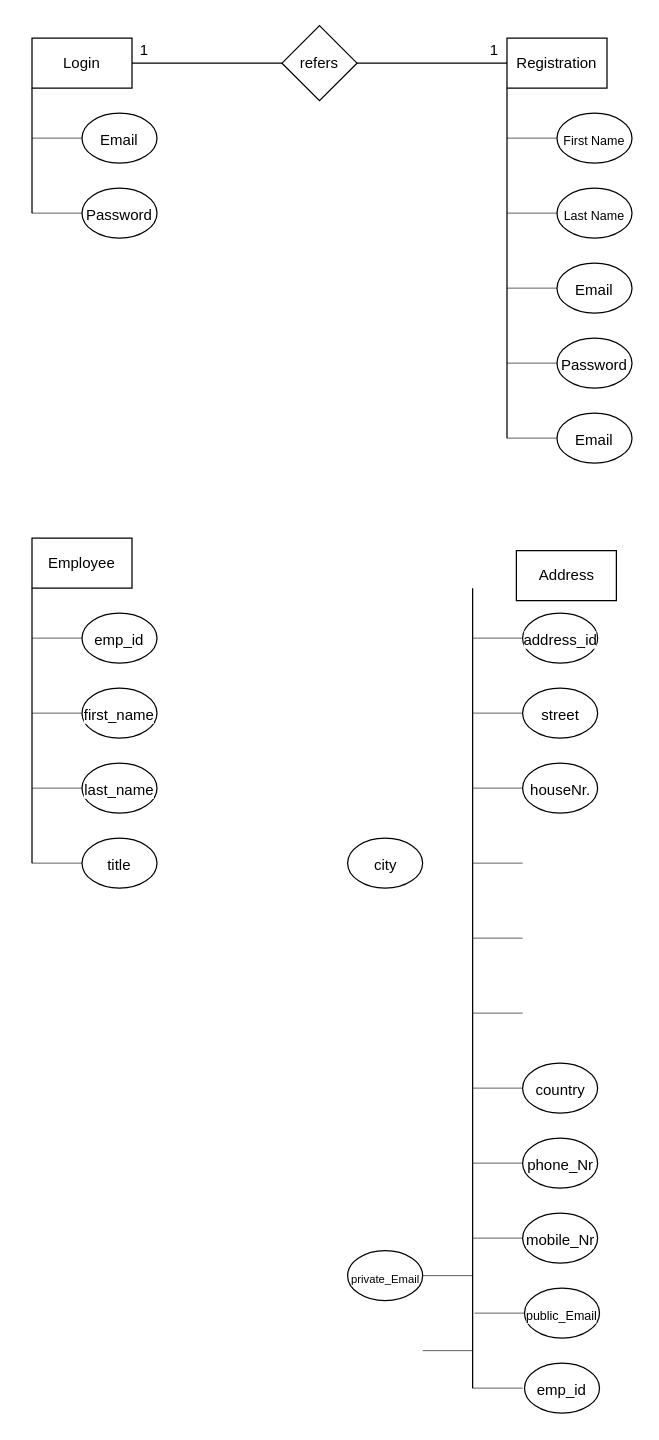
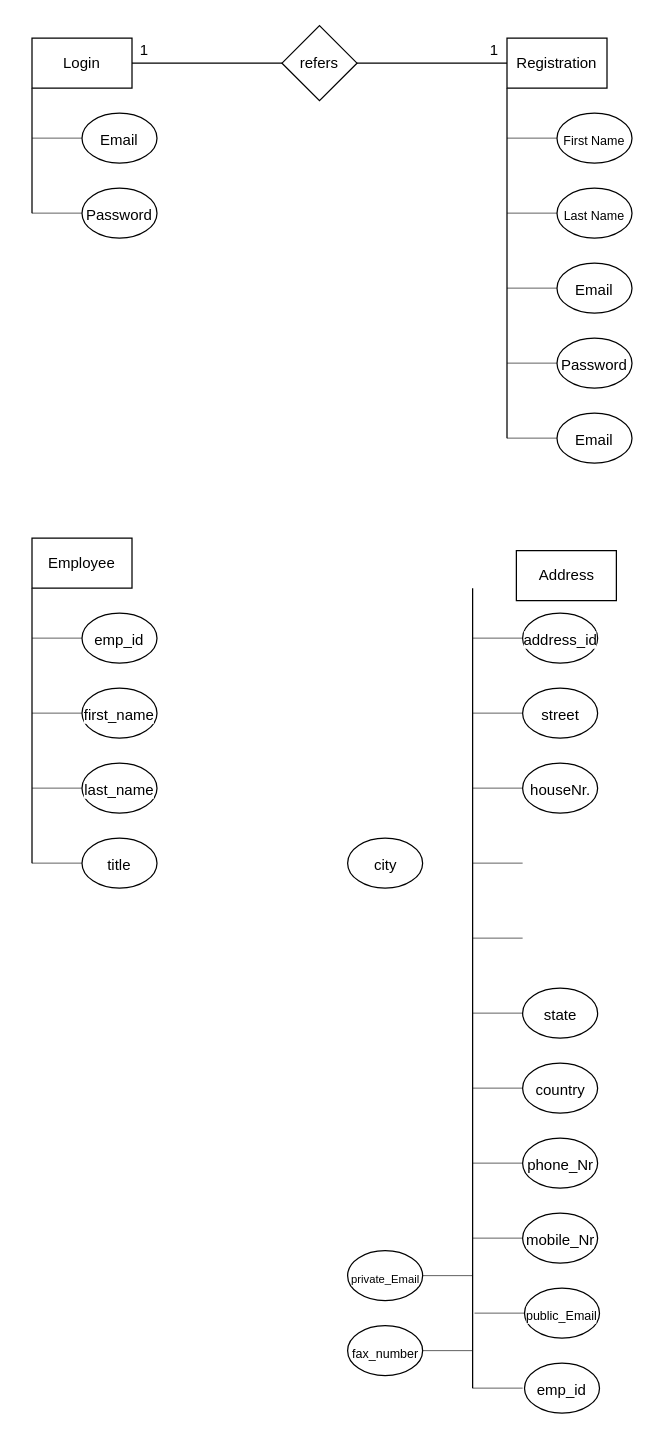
  <mxCell id="0" />
  <mxCell id="1" parent="0" />
  <mxCell id="2" value="Login" style="rounded=0;whiteSpace=wrap;html=1;" parent="1" vertex="1"><mxGeometry x="25" y="30" width="80" height="40" as="geometry" /></mxCell>
  <mxCell id="3" value="Registration" style="rounded=0;whiteSpace=wrap;html=1;" parent="1" vertex="1"><mxGeometry x="405" y="30" width="80" height="40" as="geometry" /></mxCell>
  <mxCell id="4" value="" style="line;strokeWidth=1;html=1;" parent="1" vertex="1"><mxGeometry x="105" y="45" width="120" height="10" as="geometry" /></mxCell>
  <mxCell id="5" value="refers" style="rhombus;whiteSpace=wrap;html=1;" parent="1" vertex="1"><mxGeometry x="225" y="20" width="60" height="60" as="geometry" /></mxCell>
  <mxCell id="6" value="" style="line;strokeWidth=1;html=1;" parent="1" vertex="1"><mxGeometry x="285" y="45" width="120" height="10" as="geometry" /></mxCell>
  <mxCell id="7" value="" style="line;strokeWidth=1;direction=south;html=1;spacingLeft=0;spacingBottom=0;spacingRight=0;perimeterSpacing=0;" parent="1" vertex="1"><mxGeometry x="20" y="70" width="10" height="100" as="geometry" /></mxCell>
  <mxCell id="8" value="" style="line;strokeWidth=1;direction=south;html=1;spacingLeft=0;spacingBottom=0;spacingRight=0;perimeterSpacing=0;" parent="1" vertex="1"><mxGeometry x="399" y="70" width="12" height="280" as="geometry" /></mxCell>
  <mxCell id="9" value="" style="line;strokeWidth=0.5;html=1;labelBackgroundColor=default;strokeColor=default;align=center;verticalAlign=top;spacingLeft=0;spacingRight=0;spacingTop=8;spacingBottom=0;fontFamily=Helvetica;fontSize=12;fontColor=default;fillColor=default;" parent="1" vertex="1"><mxGeometry x="25" y="100" width="40" height="20" as="geometry" /></mxCell>
  <mxCell id="10" value="" style="line;strokeWidth=0.5;html=1;labelBackgroundColor=default;strokeColor=default;align=center;verticalAlign=top;spacingLeft=0;spacingRight=0;spacingTop=8;spacingBottom=0;fontFamily=Helvetica;fontSize=12;fontColor=default;fillColor=default;" parent="1" vertex="1"><mxGeometry x="25" y="160" width="40" height="20" as="geometry" /></mxCell>
  <mxCell id="11" value="" style="line;strokeWidth=0.5;html=1;labelBackgroundColor=default;strokeColor=default;align=center;verticalAlign=top;spacingLeft=0;spacingRight=0;spacingTop=8;spacingBottom=0;fontFamily=Helvetica;fontSize=12;fontColor=default;fillColor=default;" parent="1" vertex="1"><mxGeometry x="405" y="100" width="40" height="20" as="geometry" /></mxCell>
  <mxCell id="12" value="" style="line;strokeWidth=0.5;html=1;labelBackgroundColor=default;strokeColor=default;align=center;verticalAlign=top;spacingLeft=0;spacingRight=0;spacingTop=8;spacingBottom=0;fontFamily=Helvetica;fontSize=12;fontColor=default;fillColor=default;" parent="1" vertex="1"><mxGeometry x="405" y="160" width="40" height="20" as="geometry" /></mxCell>
  <mxCell id="13" value="" style="line;strokeWidth=0.5;html=1;labelBackgroundColor=default;strokeColor=default;align=center;verticalAlign=top;spacingLeft=0;spacingRight=0;spacingTop=8;spacingBottom=0;fontFamily=Helvetica;fontSize=12;fontColor=default;fillColor=default;" parent="1" vertex="1"><mxGeometry x="405" y="280" width="40" height="20" as="geometry" /></mxCell>
  <mxCell id="14" value="" style="line;strokeWidth=0.5;html=1;labelBackgroundColor=default;strokeColor=default;align=center;verticalAlign=top;spacingLeft=0;spacingRight=0;spacingTop=8;spacingBottom=0;fontFamily=Helvetica;fontSize=12;fontColor=default;fillColor=default;" parent="1" vertex="1"><mxGeometry x="405" y="220" width="40" height="20" as="geometry" /></mxCell>
  <mxCell id="15" value="" style="line;strokeWidth=0.5;html=1;labelBackgroundColor=default;strokeColor=default;align=center;verticalAlign=top;spacingLeft=0;spacingRight=0;spacingTop=8;spacingBottom=0;fontFamily=Helvetica;fontSize=12;fontColor=default;fillColor=default;" parent="1" vertex="1"><mxGeometry x="405" y="340" width="40" height="20" as="geometry" /></mxCell>
  <mxCell id="16" value="Email" style="ellipse;whiteSpace=wrap;html=1;labelBackgroundColor=default;strokeColor=default;strokeWidth=1;align=center;verticalAlign=top;spacingLeft=0;spacingRight=0;spacingTop=8;spacingBottom=0;fontFamily=Helvetica;fontSize=12;fontColor=default;fillColor=default;" parent="1" vertex="1"><mxGeometry x="65" y="90" width="60" height="40" as="geometry" /></mxCell>
  <mxCell id="17" value="Password" style="ellipse;whiteSpace=wrap;html=1;labelBackgroundColor=default;strokeColor=default;strokeWidth=1;align=center;verticalAlign=top;spacingLeft=0;spacingRight=0;spacingTop=8;spacingBottom=0;fontFamily=Helvetica;fontSize=12;fontColor=default;fillColor=default;" parent="1" vertex="1"><mxGeometry x="65" y="150" width="60" height="40" as="geometry" /></mxCell>
  <mxCell id="18" value="&lt;font style=&quot;font-size: 10px;&quot;&gt;First Name&lt;/font&gt;" style="ellipse;whiteSpace=wrap;html=1;labelBackgroundColor=default;strokeColor=default;strokeWidth=1;align=center;verticalAlign=top;spacingLeft=0;spacingRight=0;spacingTop=8;spacingBottom=0;fontFamily=Helvetica;fontSize=12;fontColor=default;fillColor=default;" parent="1" vertex="1"><mxGeometry x="445" y="90" width="60" height="40" as="geometry" /></mxCell>
  <mxCell id="19" value="&lt;font style=&quot;font-size: 10px;&quot;&gt;Last Name&lt;/font&gt;" style="ellipse;whiteSpace=wrap;html=1;labelBackgroundColor=default;strokeColor=default;strokeWidth=1;align=center;verticalAlign=top;spacingLeft=0;spacingRight=0;spacingTop=8;spacingBottom=0;fontFamily=Helvetica;fontSize=12;fontColor=default;fillColor=default;" parent="1" vertex="1"><mxGeometry x="445" y="150" width="60" height="40" as="geometry" /></mxCell>
  <mxCell id="20" value="Email" style="ellipse;whiteSpace=wrap;html=1;labelBackgroundColor=default;strokeColor=default;strokeWidth=1;align=center;verticalAlign=top;spacingLeft=0;spacingRight=0;spacingTop=8;spacingBottom=0;fontFamily=Helvetica;fontSize=12;fontColor=default;fillColor=default;" parent="1" vertex="1"><mxGeometry x="445" y="330" width="60" height="40" as="geometry" /></mxCell>
  <mxCell id="21" value="Password" style="ellipse;whiteSpace=wrap;html=1;labelBackgroundColor=default;strokeColor=default;strokeWidth=1;align=center;verticalAlign=top;spacingLeft=0;spacingRight=0;spacingTop=8;spacingBottom=0;fontFamily=Helvetica;fontSize=12;fontColor=default;fillColor=default;" parent="1" vertex="1"><mxGeometry x="445" y="270" width="60" height="40" as="geometry" /></mxCell>
  <mxCell id="22" value="Email" style="ellipse;whiteSpace=wrap;html=1;labelBackgroundColor=default;strokeColor=default;strokeWidth=1;align=center;verticalAlign=top;spacingLeft=0;spacingRight=0;spacingTop=8;spacingBottom=0;fontFamily=Helvetica;fontSize=12;fontColor=default;fillColor=default;" parent="1" vertex="1"><mxGeometry x="445" y="210" width="60" height="40" as="geometry" /></mxCell>
  <mxCell id="23" value="1" style="text;html=1;strokeColor=none;fillColor=none;align=center;verticalAlign=middle;whiteSpace=wrap;rounded=0;fontSize=12;fontFamily=Helvetica;fontColor=default;" parent="1" vertex="1"><mxGeometry x="105" y="35" width="20" height="10" as="geometry" /></mxCell>
  <mxCell id="24" value="1" style="text;html=1;strokeColor=none;fillColor=none;align=center;verticalAlign=middle;whiteSpace=wrap;rounded=0;fontSize=12;fontFamily=Helvetica;fontColor=default;" parent="1" vertex="1"><mxGeometry x="385" y="35" width="20" height="10" as="geometry" /></mxCell>
  <mxCell id="25" value="Employee" style="rounded=0;whiteSpace=wrap;html=1;" parent="1" vertex="1"><mxGeometry x="25" y="430" width="80" height="40" as="geometry" /></mxCell>
  <mxCell id="26" value="" style="line;strokeWidth=1;direction=south;html=1;spacingLeft=0;spacingBottom=0;spacingRight=0;perimeterSpacing=0;" parent="1" vertex="1"><mxGeometry x="20" y="470" width="10" height="220" as="geometry" /></mxCell>
  <mxCell id="27" value="" style="line;strokeWidth=0.5;html=1;labelBackgroundColor=default;strokeColor=default;align=center;verticalAlign=top;spacingLeft=0;spacingRight=0;spacingTop=8;spacingBottom=0;fontFamily=Helvetica;fontSize=12;fontColor=default;fillColor=default;" parent="1" vertex="1"><mxGeometry x="25" y="500" width="40" height="20" as="geometry" /></mxCell>
  <mxCell id="28" value="" style="line;strokeWidth=0.5;html=1;labelBackgroundColor=default;strokeColor=default;align=center;verticalAlign=top;spacingLeft=0;spacingRight=0;spacingTop=8;spacingBottom=0;fontFamily=Helvetica;fontSize=12;fontColor=default;fillColor=default;" parent="1" vertex="1"><mxGeometry x="25" y="560" width="40" height="20" as="geometry" /></mxCell>
  <mxCell id="29" value="emp_id" style="ellipse;whiteSpace=wrap;html=1;labelBackgroundColor=default;strokeColor=default;strokeWidth=1;align=center;verticalAlign=top;spacingLeft=0;spacingRight=0;spacingTop=8;spacingBottom=0;fontFamily=Helvetica;fontSize=12;fontColor=default;fillColor=default;" parent="1" vertex="1"><mxGeometry x="65" y="490" width="60" height="40" as="geometry" /></mxCell>
  <mxCell id="30" value="first_name" style="ellipse;whiteSpace=wrap;html=1;labelBackgroundColor=default;strokeColor=default;strokeWidth=1;align=center;verticalAlign=top;spacingLeft=0;spacingRight=0;spacingTop=8;spacingBottom=0;fontFamily=Helvetica;fontSize=12;fontColor=default;fillColor=default;" parent="1" vertex="1"><mxGeometry x="65" y="550" width="60" height="40" as="geometry" /></mxCell>
  <mxCell id="31" value="" style="line;strokeWidth=0.5;html=1;labelBackgroundColor=default;strokeColor=default;align=center;verticalAlign=top;spacingLeft=0;spacingRight=0;spacingTop=8;spacingBottom=0;fontFamily=Helvetica;fontSize=12;fontColor=default;fillColor=default;" parent="1" vertex="1"><mxGeometry x="25" y="620" width="40" height="20" as="geometry" /></mxCell>
  <mxCell id="32" value="" style="line;strokeWidth=0.5;html=1;labelBackgroundColor=default;strokeColor=default;align=center;verticalAlign=top;spacingLeft=0;spacingRight=0;spacingTop=8;spacingBottom=0;fontFamily=Helvetica;fontSize=12;fontColor=default;fillColor=default;" parent="1" vertex="1"><mxGeometry x="25" y="680" width="40" height="20" as="geometry" /></mxCell>
  <mxCell id="33" value="title" style="ellipse;whiteSpace=wrap;html=1;labelBackgroundColor=default;strokeColor=default;strokeWidth=1;align=center;verticalAlign=top;spacingLeft=0;spacingRight=0;spacingTop=8;spacingBottom=0;fontFamily=Helvetica;fontSize=12;fontColor=default;fillColor=default;" parent="1" vertex="1"><mxGeometry x="65" y="670" width="60" height="40" as="geometry" /></mxCell>
  <mxCell id="34" value="last_name" style="ellipse;whiteSpace=wrap;html=1;labelBackgroundColor=default;strokeColor=default;strokeWidth=1;align=center;verticalAlign=top;spacingLeft=0;spacingRight=0;spacingTop=8;spacingBottom=0;fontFamily=Helvetica;fontSize=12;fontColor=default;fillColor=default;" parent="1" vertex="1"><mxGeometry x="65" y="610" width="60" height="40" as="geometry" /></mxCell>
  <mxCell id="35" value="Address" style="rounded=0;whiteSpace=wrap;html=1;" vertex="1" parent="1"><mxGeometry x="412.5" y="440" width="80" height="40" as="geometry" /></mxCell>
  <mxCell id="36" value="" style="line;strokeWidth=1;direction=south;html=1;spacingLeft=0;spacingBottom=0;spacingRight=0;perimeterSpacing=0;" vertex="1" parent="1"><mxGeometry x="372.5" y="470" width="10" height="640" as="geometry" /></mxCell>
  <mxCell id="37" value="" style="line;strokeWidth=0.5;html=1;labelBackgroundColor=default;strokeColor=default;align=center;verticalAlign=top;spacingLeft=0;spacingRight=0;spacingTop=8;spacingBottom=0;fontFamily=Helvetica;fontSize=12;fontColor=default;fillColor=default;" vertex="1" parent="1"><mxGeometry x="377.5" y="500" width="40" height="20" as="geometry" /></mxCell>
  <mxCell id="38" value="" style="line;strokeWidth=0.5;html=1;labelBackgroundColor=default;strokeColor=default;align=center;verticalAlign=top;spacingLeft=0;spacingRight=0;spacingTop=8;spacingBottom=0;fontFamily=Helvetica;fontSize=12;fontColor=default;fillColor=default;" vertex="1" parent="1"><mxGeometry x="377.5" y="560" width="40" height="20" as="geometry" /></mxCell>
  <mxCell id="39" value="address_id" style="ellipse;whiteSpace=wrap;html=1;labelBackgroundColor=default;strokeColor=default;strokeWidth=1;align=center;verticalAlign=top;spacingLeft=0;spacingRight=0;spacingTop=8;spacingBottom=0;fontFamily=Helvetica;fontSize=12;fontColor=default;fillColor=default;" vertex="1" parent="1"><mxGeometry x="417.5" y="490" width="60" height="40" as="geometry" /></mxCell>
  <mxCell id="40" value="street" style="ellipse;whiteSpace=wrap;html=1;labelBackgroundColor=default;strokeColor=default;strokeWidth=1;align=center;verticalAlign=top;spacingLeft=0;spacingRight=0;spacingTop=8;spacingBottom=0;fontFamily=Helvetica;fontSize=12;fontColor=default;fillColor=default;" vertex="1" parent="1"><mxGeometry x="417.5" y="550" width="60" height="40" as="geometry" /></mxCell>
  <mxCell id="41" value="" style="line;strokeWidth=0.5;html=1;labelBackgroundColor=default;strokeColor=default;align=center;verticalAlign=top;spacingLeft=0;spacingRight=0;spacingTop=8;spacingBottom=0;fontFamily=Helvetica;fontSize=12;fontColor=default;fillColor=default;" vertex="1" parent="1"><mxGeometry x="377.5" y="620" width="40" height="20" as="geometry" /></mxCell>
  <mxCell id="42" value="" style="line;strokeWidth=0.5;html=1;labelBackgroundColor=default;strokeColor=default;align=center;verticalAlign=top;spacingLeft=0;spacingRight=0;spacingTop=8;spacingBottom=0;fontFamily=Helvetica;fontSize=12;fontColor=default;fillColor=default;" vertex="1" parent="1"><mxGeometry x="377.5" y="680" width="40" height="20" as="geometry" /></mxCell>
  <mxCell id="43" value="" style="line;strokeWidth=0.5;html=1;labelBackgroundColor=default;strokeColor=default;align=center;verticalAlign=top;spacingLeft=0;spacingRight=0;spacingTop=8;spacingBottom=0;fontFamily=Helvetica;fontSize=12;fontColor=default;fillColor=default;" vertex="1" parent="1"><mxGeometry x="377.5" y="740" width="40" height="20" as="geometry" /></mxCell>
  <mxCell id="44" value="" style="line;strokeWidth=0.5;html=1;labelBackgroundColor=default;strokeColor=default;align=center;verticalAlign=top;spacingLeft=0;spacingRight=0;spacingTop=8;spacingBottom=0;fontFamily=Helvetica;fontSize=12;fontColor=default;fillColor=default;" vertex="1" parent="1"><mxGeometry x="377.5" y="800" width="40" height="20" as="geometry" /></mxCell>
  <mxCell id="45" value="" style="line;strokeWidth=0.5;html=1;labelBackgroundColor=default;strokeColor=default;align=center;verticalAlign=top;spacingLeft=0;spacingRight=0;spacingTop=8;spacingBottom=0;fontFamily=Helvetica;fontSize=12;fontColor=default;fillColor=default;" vertex="1" parent="1"><mxGeometry x="377.5" y="860" width="40" height="20" as="geometry" /></mxCell>
  <mxCell id="46" value="" style="line;strokeWidth=0.5;html=1;labelBackgroundColor=default;strokeColor=default;align=center;verticalAlign=top;spacingLeft=0;spacingRight=0;spacingTop=8;spacingBottom=0;fontFamily=Helvetica;fontSize=12;fontColor=default;fillColor=default;" vertex="1" parent="1"><mxGeometry x="377.5" y="920" width="40" height="20" as="geometry" /></mxCell>
  <mxCell id="47" value="" style="line;strokeWidth=0.5;html=1;labelBackgroundColor=default;strokeColor=default;align=center;verticalAlign=top;spacingLeft=0;spacingRight=0;spacingTop=8;spacingBottom=0;fontFamily=Helvetica;fontSize=12;fontColor=default;fillColor=default;" vertex="1" parent="1"><mxGeometry x="377.5" y="980" width="40" height="20" as="geometry" /></mxCell>
  <mxCell id="48" value="phone_Nr" style="ellipse;whiteSpace=wrap;html=1;labelBackgroundColor=default;strokeColor=default;strokeWidth=1;align=center;verticalAlign=top;spacingLeft=0;spacingRight=0;spacingTop=8;spacingBottom=0;fontFamily=Helvetica;fontSize=12;fontColor=default;fillColor=default;" vertex="1" parent="1"><mxGeometry x="417.5" y="910" width="60" height="40" as="geometry" /></mxCell>
  <mxCell id="49" value="country" style="ellipse;whiteSpace=wrap;html=1;labelBackgroundColor=default;strokeColor=default;strokeWidth=1;align=center;verticalAlign=top;spacingLeft=0;spacingRight=0;spacingTop=8;spacingBottom=0;fontFamily=Helvetica;fontSize=12;fontColor=default;fillColor=default;" vertex="1" parent="1"><mxGeometry x="417.5" y="850" width="60" height="40" as="geometry" /></mxCell>
+ <mxCell id="50" value="state" style="ellipse;whiteSpace=wrap;html=1;labelBackgroundColor=default;strokeColor=default;strokeWidth=1;align=center;verticalAlign=top;spacingLeft=0;spacingRight=0;spacingTop=8;spacingBottom=0;fontFamily=Helvetica;fontSize=12;fontColor=default;fillColor=default;" vertex="1" parent="1"><mxGeometry x="417.5" y="790" width="60" height="40" as="geometry" /></mxCell>
  <mxCell id="51" value="city" style="ellipse;whiteSpace=wrap;html=1;labelBackgroundColor=default;strokeColor=default;strokeWidth=1;align=center;verticalAlign=top;spacingLeft=0;spacingRight=0;spacingTop=8;spacingBottom=0;fontFamily=Helvetica;fontSize=12;fontColor=default;fillColor=default;" vertex="1" parent="1"><mxGeometry x="277.5" y="670" width="60" height="40" as="geometry" /></mxCell>
  <mxCell id="52" value="houseNr." style="ellipse;whiteSpace=wrap;html=1;labelBackgroundColor=default;strokeColor=default;strokeWidth=1;align=center;verticalAlign=top;spacingLeft=0;spacingRight=0;spacingTop=8;spacingBottom=0;fontFamily=Helvetica;fontSize=12;fontColor=default;fillColor=default;" vertex="1" parent="1"><mxGeometry x="417.5" y="610" width="60" height="40" as="geometry" /></mxCell>
  <mxCell id="53" value="mobile_Nr" style="ellipse;whiteSpace=wrap;html=1;labelBackgroundColor=default;strokeColor=default;strokeWidth=1;align=center;verticalAlign=top;spacingLeft=0;spacingRight=0;spacingTop=8;spacingBottom=0;fontFamily=Helvetica;fontSize=12;fontColor=default;fillColor=default;" vertex="1" parent="1"><mxGeometry x="417.5" y="970" width="60" height="40" as="geometry" /></mxCell>
  <mxCell id="54" value="&lt;font style=&quot;font-size: 10px;&quot;&gt;public_Email&lt;/font&gt;" style="ellipse;whiteSpace=wrap;html=1;labelBackgroundColor=default;strokeColor=default;strokeWidth=1;align=center;verticalAlign=top;spacingLeft=0;spacingRight=0;spacingTop=8;spacingBottom=0;fontFamily=Helvetica;fontSize=12;fontColor=default;fillColor=default;" vertex="1" parent="1"><mxGeometry x="419" y="1030" width="60" height="40" as="geometry" /></mxCell>
  <mxCell id="55" value="&lt;font style=&quot;font-size: 9px;&quot;&gt;private_Email&lt;/font&gt;" style="ellipse;whiteSpace=wrap;html=1;labelBackgroundColor=default;strokeColor=default;strokeWidth=1;align=center;verticalAlign=top;spacingLeft=0;spacingRight=0;spacingTop=8;spacingBottom=0;fontFamily=Helvetica;fontSize=12;fontColor=default;fillColor=default;" vertex="1" parent="1"><mxGeometry x="277.5" y="1000" width="60" height="40" as="geometry" /></mxCell>
  <mxCell id="56" value="emp_id" style="ellipse;whiteSpace=wrap;html=1;labelBackgroundColor=default;strokeColor=default;strokeWidth=1;align=center;verticalAlign=top;spacingLeft=0;spacingRight=0;spacingTop=8;spacingBottom=0;fontFamily=Helvetica;fontSize=12;fontColor=default;fillColor=default;" vertex="1" parent="1"><mxGeometry x="419" y="1090" width="60" height="40" as="geometry" /></mxCell>
+ <mxCell id="57" value="&lt;font style=&quot;font-size: 10px;&quot;&gt;fax_number&lt;/font&gt;" style="ellipse;whiteSpace=wrap;html=1;labelBackgroundColor=default;strokeColor=default;strokeWidth=1;align=center;verticalAlign=top;spacingLeft=0;spacingRight=0;spacingTop=8;spacingBottom=0;fontFamily=Helvetica;fontSize=12;fontColor=default;fillColor=default;" vertex="1" parent="1"><mxGeometry x="277.5" y="1060" width="60" height="40" as="geometry" /></mxCell>
  <mxCell id="58" value="" style="line;strokeWidth=0.5;html=1;labelBackgroundColor=default;strokeColor=default;align=center;verticalAlign=top;spacingLeft=0;spacingRight=0;spacingTop=8;spacingBottom=0;fontFamily=Helvetica;fontSize=12;fontColor=default;fillColor=default;" vertex="1" parent="1"><mxGeometry x="379" y="1040" width="40" height="20" as="geometry" /></mxCell>
  <mxCell id="59" value="" style="line;strokeWidth=0.5;html=1;labelBackgroundColor=default;strokeColor=default;align=center;verticalAlign=top;spacingLeft=0;spacingRight=0;spacingTop=8;spacingBottom=0;fontFamily=Helvetica;fontSize=12;fontColor=default;fillColor=default;" vertex="1" parent="1"><mxGeometry x="377.5" y="1100" width="40" height="20" as="geometry" /></mxCell>
  <mxCell id="60" value="" style="line;strokeWidth=0.5;html=1;labelBackgroundColor=default;strokeColor=default;align=center;verticalAlign=top;spacingLeft=0;spacingRight=0;spacingTop=8;spacingBottom=0;fontFamily=Helvetica;fontSize=12;fontColor=default;fillColor=default;" vertex="1" parent="1"><mxGeometry x="337.5" y="1070" width="40" height="20" as="geometry" /></mxCell>
  <mxCell id="61" value="" style="line;strokeWidth=0.5;html=1;labelBackgroundColor=default;strokeColor=default;align=center;verticalAlign=top;spacingLeft=0;spacingRight=0;spacingTop=8;spacingBottom=0;fontFamily=Helvetica;fontSize=12;fontColor=default;fillColor=default;" vertex="1" parent="1"><mxGeometry x="337.5" y="1010" width="40" height="20" as="geometry" /></mxCell>
